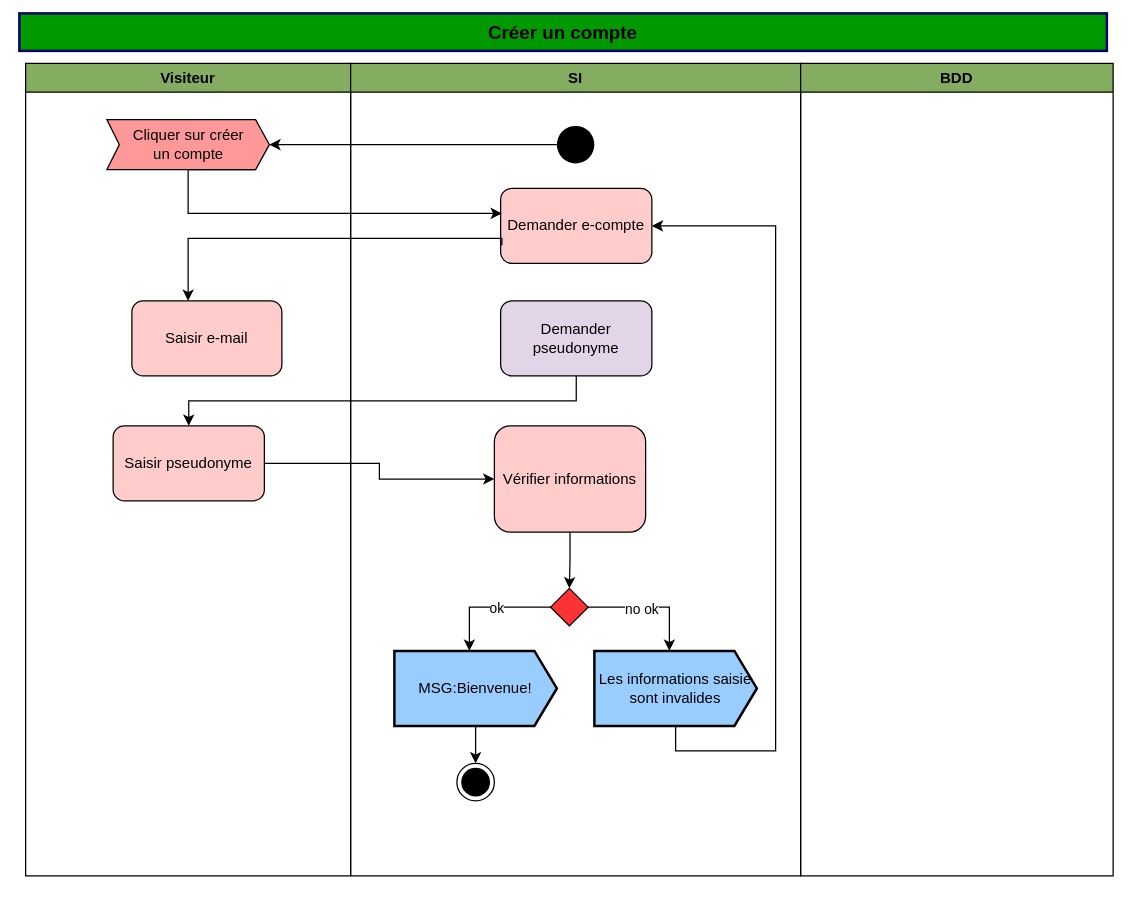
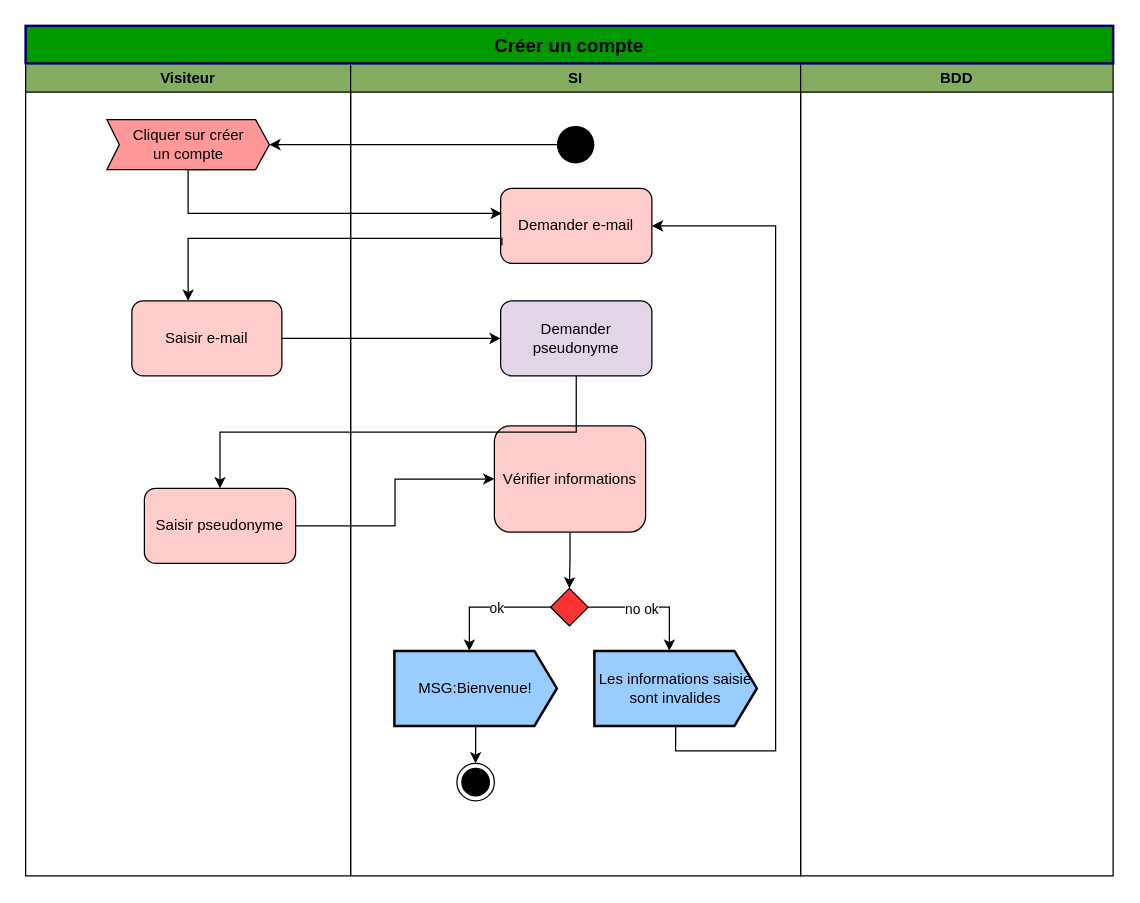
  <mxCell id="0" />
  <mxCell id="1" parent="0" />
  <mxCell id="2" value="Visiteur" style="swimlane;fillColor=#85AD61;" parent="1" vertex="1"><mxGeometry x="20" y="50" width="260" height="650" as="geometry" /></mxCell>
  <mxCell id="3" value="&lt;br&gt;Cliquer sur créer&lt;br&gt;un compte&lt;br&gt;&amp;nbsp;" style="html=1;shadow=0;dashed=0;align=center;verticalAlign=middle;shape=mxgraph.arrows2.arrow;dy=0;dx=11;notch=10;fillColor=#FF9999;" parent="2" vertex="1"><mxGeometry x="65" y="45" width="130" height="40" as="geometry" /></mxCell>
  <mxCell id="4" value="Saisir e-mail" style="rounded=1;whiteSpace=wrap;html=1;fillColor=#FFCCCC;" parent="2" vertex="1"><mxGeometry x="85" y="190" width="120" height="60" as="geometry" /></mxCell>
- <mxCell id="5" value="Saisir pseudonyme" style="rounded=1;whiteSpace=wrap;html=1;fillColor=#FFCCCC;" parent="2" vertex="1"><mxGeometry x="70" y="290" width="121" height="60" as="geometry" /></mxCell>
+ <mxCell id="5" value="Saisir pseudonyme" style="rounded=1;whiteSpace=wrap;html=1;fillColor=#FFCCCC;" parent="2" vertex="1"><mxGeometry x="95" y="340" width="121" height="60" as="geometry" /></mxCell>
  <mxCell id="6" value="SI" style="swimlane;strokeColor=#000000;fillColor=#85AD61;" parent="1" vertex="1"><mxGeometry x="280" y="50" width="360" height="650" as="geometry" /></mxCell>
  <mxCell id="7" value="" style="ellipse;fillColor=#000000;strokeColor=none;" parent="6" vertex="1"><mxGeometry x="165" y="50" width="30" height="30" as="geometry" /></mxCell>
- <mxCell id="8" value="Demander e-compte" style="rounded=1;whiteSpace=wrap;html=1;fillColor=#FFCCCC;" parent="6" vertex="1"><mxGeometry x="120" y="100" width="121" height="60" as="geometry" /></mxCell>
+ <mxCell id="8" value="Demander e-mail" style="rounded=1;whiteSpace=wrap;html=1;fillColor=#FFCCCC;" parent="6" vertex="1"><mxGeometry x="120" y="100" width="121" height="60" as="geometry" /></mxCell>
  <mxCell id="9" style="edgeStyle=orthogonalEdgeStyle;rounded=0;orthogonalLoop=1;jettySize=auto;html=1;exitX=0;exitY=1;exitDx=0;exitDy=0;" parent="6" source="13" edge="1"><mxGeometry relative="1" as="geometry"><Array as="points"><mxPoint x="168" y="435" /><mxPoint x="95" y="435" /></Array><mxPoint x="95" y="470" as="targetPoint" /></mxGeometry></mxCell>
  <mxCell id="10" value="ok" style="edgeLabel;html=1;align=center;verticalAlign=middle;resizable=0;points=[];" parent="9" vertex="1" connectable="0"><mxGeometry x="0.026" relative="1" as="geometry"><mxPoint as="offset" /></mxGeometry></mxCell>
  <mxCell id="11" style="edgeStyle=orthogonalEdgeStyle;rounded=0;orthogonalLoop=1;jettySize=auto;html=1;exitX=1;exitY=1;exitDx=0;exitDy=0;entryX=0.5;entryY=0;entryDx=0;entryDy=0;" parent="6" source="13" edge="1"><mxGeometry relative="1" as="geometry"><Array as="points"><mxPoint x="183" y="435" /><mxPoint x="255" y="435" /></Array><mxPoint x="255" y="470" as="targetPoint" /></mxGeometry></mxCell>
  <mxCell id="12" value="no ok" style="edgeLabel;html=1;align=center;verticalAlign=middle;resizable=0;points=[];" parent="11" vertex="1" connectable="0"><mxGeometry x="-0.009" y="-1" relative="1" as="geometry"><mxPoint as="offset" /></mxGeometry></mxCell>
  <mxCell id="13" value="" style="rhombus;fillColor=#FF3333;" parent="6" vertex="1"><mxGeometry x="160" y="420" width="30" height="30" as="geometry" /></mxCell>
  <mxCell id="14" value="" style="ellipse;html=1;shape=endState;fillColor=#000000;strokeColor=#000000;" parent="6" vertex="1"><mxGeometry x="85" y="560" width="30" height="30" as="geometry" /></mxCell>
  <mxCell id="15" style="edgeStyle=orthogonalEdgeStyle;rounded=0;orthogonalLoop=1;jettySize=auto;html=1;exitX=0.5;exitY=1;exitDx=0;exitDy=0;exitPerimeter=0;entryX=0.5;entryY=0;entryDx=0;entryDy=0;" parent="6" source="16" target="14" edge="1"><mxGeometry relative="1" as="geometry" /></mxCell>
  <mxCell id="16" value="MSG:Bienvenue!" style="html=1;shape=mxgraph.sysml.sendSigAct;strokeWidth=2;whiteSpace=wrap;align=center;fillColor=#99CCFF;" parent="6" vertex="1"><mxGeometry x="35" y="470" width="130" height="60" as="geometry" /></mxCell>
  <mxCell id="17" style="edgeStyle=orthogonalEdgeStyle;rounded=0;orthogonalLoop=1;jettySize=auto;html=1;exitX=0.5;exitY=1;exitDx=0;exitDy=0;exitPerimeter=0;entryX=1;entryY=0.5;entryDx=0;entryDy=0;" parent="6" source="18" target="8" edge="1"><mxGeometry relative="1" as="geometry"><Array as="points"><mxPoint x="260" y="550" /><mxPoint x="340" y="550" /><mxPoint x="340" y="130" /></Array></mxGeometry></mxCell>
  <mxCell id="18" value="&lt;span&gt;Les informations saisie sont invalides&lt;/span&gt;" style="html=1;shape=mxgraph.sysml.sendSigAct;strokeWidth=2;whiteSpace=wrap;align=center;fillColor=#99CCFF;" parent="6" vertex="1"><mxGeometry x="195" y="470" width="130" height="60" as="geometry" /></mxCell>
  <mxCell id="19" value="Demander pseudonyme" style="rounded=1;whiteSpace=wrap;html=1;fillColor=#e1d5e7;" parent="6" vertex="1"><mxGeometry x="120" y="190" width="121" height="60" as="geometry" /></mxCell>
  <mxCell id="20" style="edgeStyle=orthogonalEdgeStyle;rounded=0;orthogonalLoop=1;jettySize=auto;html=1;exitX=0.5;exitY=1;exitDx=0;exitDy=0;" parent="6" source="21" target="13" edge="1"><mxGeometry relative="1" as="geometry" /></mxCell>
  <mxCell id="21" value="Vérifier informations" style="rounded=1;whiteSpace=wrap;html=1;fillColor=#FFCCCC;" parent="6" vertex="1"><mxGeometry x="115" y="290" width="121" height="85" as="geometry" /></mxCell>
  <mxCell id="22" value="BDD" style="swimlane;fillColor=#85AD61;" parent="1" vertex="1"><mxGeometry x="640" y="50" width="250" height="650" as="geometry" /></mxCell>
  <mxCell id="23" style="edgeStyle=orthogonalEdgeStyle;rounded=0;orthogonalLoop=1;jettySize=auto;html=1;exitX=0;exitY=0.5;exitDx=0;exitDy=0;entryX=1;entryY=0.5;entryDx=0;entryDy=0;entryPerimeter=0;" parent="1" source="7" target="3" edge="1"><mxGeometry relative="1" as="geometry" /></mxCell>
  <mxCell id="24" style="edgeStyle=orthogonalEdgeStyle;rounded=0;orthogonalLoop=1;jettySize=auto;html=1;exitX=0;exitY=0;exitDx=119;exitDy=40;exitPerimeter=0;" parent="1" source="3" edge="1"><mxGeometry relative="1" as="geometry"><mxPoint x="401" y="170" as="targetPoint" /><Array as="points"><mxPoint x="150" y="135" /><mxPoint x="150" y="170" /></Array></mxGeometry></mxCell>
  <mxCell id="25" style="edgeStyle=orthogonalEdgeStyle;rounded=0;orthogonalLoop=1;jettySize=auto;html=1;exitX=0;exitY=0.75;exitDx=0;exitDy=0;" parent="1" source="8" target="4" edge="1"><mxGeometry relative="1" as="geometry"><Array as="points"><mxPoint x="401" y="190" /><mxPoint x="150" y="190" /></Array></mxGeometry></mxCell>
- <mxCell id="26" value="&lt;font style=&quot;font-size: 15px&quot;&gt;&lt;b&gt;Créer un compte&lt;/b&gt;&lt;/font&gt;" style="rounded=0;whiteSpace=wrap;html=1;fillColor=#009900;strokeWidth=2;strokeColor=#000066;" parent="1" vertex="1"><mxGeometry x="15" y="10" width="870" height="30" as="geometry" /></mxCell>
+ <mxCell id="26" value="&lt;font style=&quot;font-size: 15px&quot;&gt;&lt;b&gt;Créer un compte&lt;/b&gt;&lt;/font&gt;" style="rounded=0;whiteSpace=wrap;html=1;fillColor=#009900;strokeWidth=2;strokeColor=#000066;" parent="1" vertex="1"><mxGeometry x="20" y="20" width="870" height="30" as="geometry" /></mxCell>
+ <mxCell id="27" style="edgeStyle=orthogonalEdgeStyle;rounded=0;orthogonalLoop=1;jettySize=auto;html=1;exitX=1;exitY=0.5;exitDx=0;exitDy=0;entryX=0;entryY=0.5;entryDx=0;entryDy=0;" parent="1" source="4" target="19" edge="1"><mxGeometry relative="1" as="geometry" /></mxCell>
  <mxCell id="28" style="edgeStyle=orthogonalEdgeStyle;rounded=0;orthogonalLoop=1;jettySize=auto;html=1;exitX=0.5;exitY=1;exitDx=0;exitDy=0;" parent="1" source="19" target="5" edge="1"><mxGeometry relative="1" as="geometry" /></mxCell>
  <mxCell id="29" style="edgeStyle=orthogonalEdgeStyle;rounded=0;orthogonalLoop=1;jettySize=auto;html=1;exitX=1;exitY=0.5;exitDx=0;exitDy=0;entryX=0;entryY=0.5;entryDx=0;entryDy=0;" parent="1" source="5" target="21" edge="1"><mxGeometry relative="1" as="geometry" /></mxCell>
